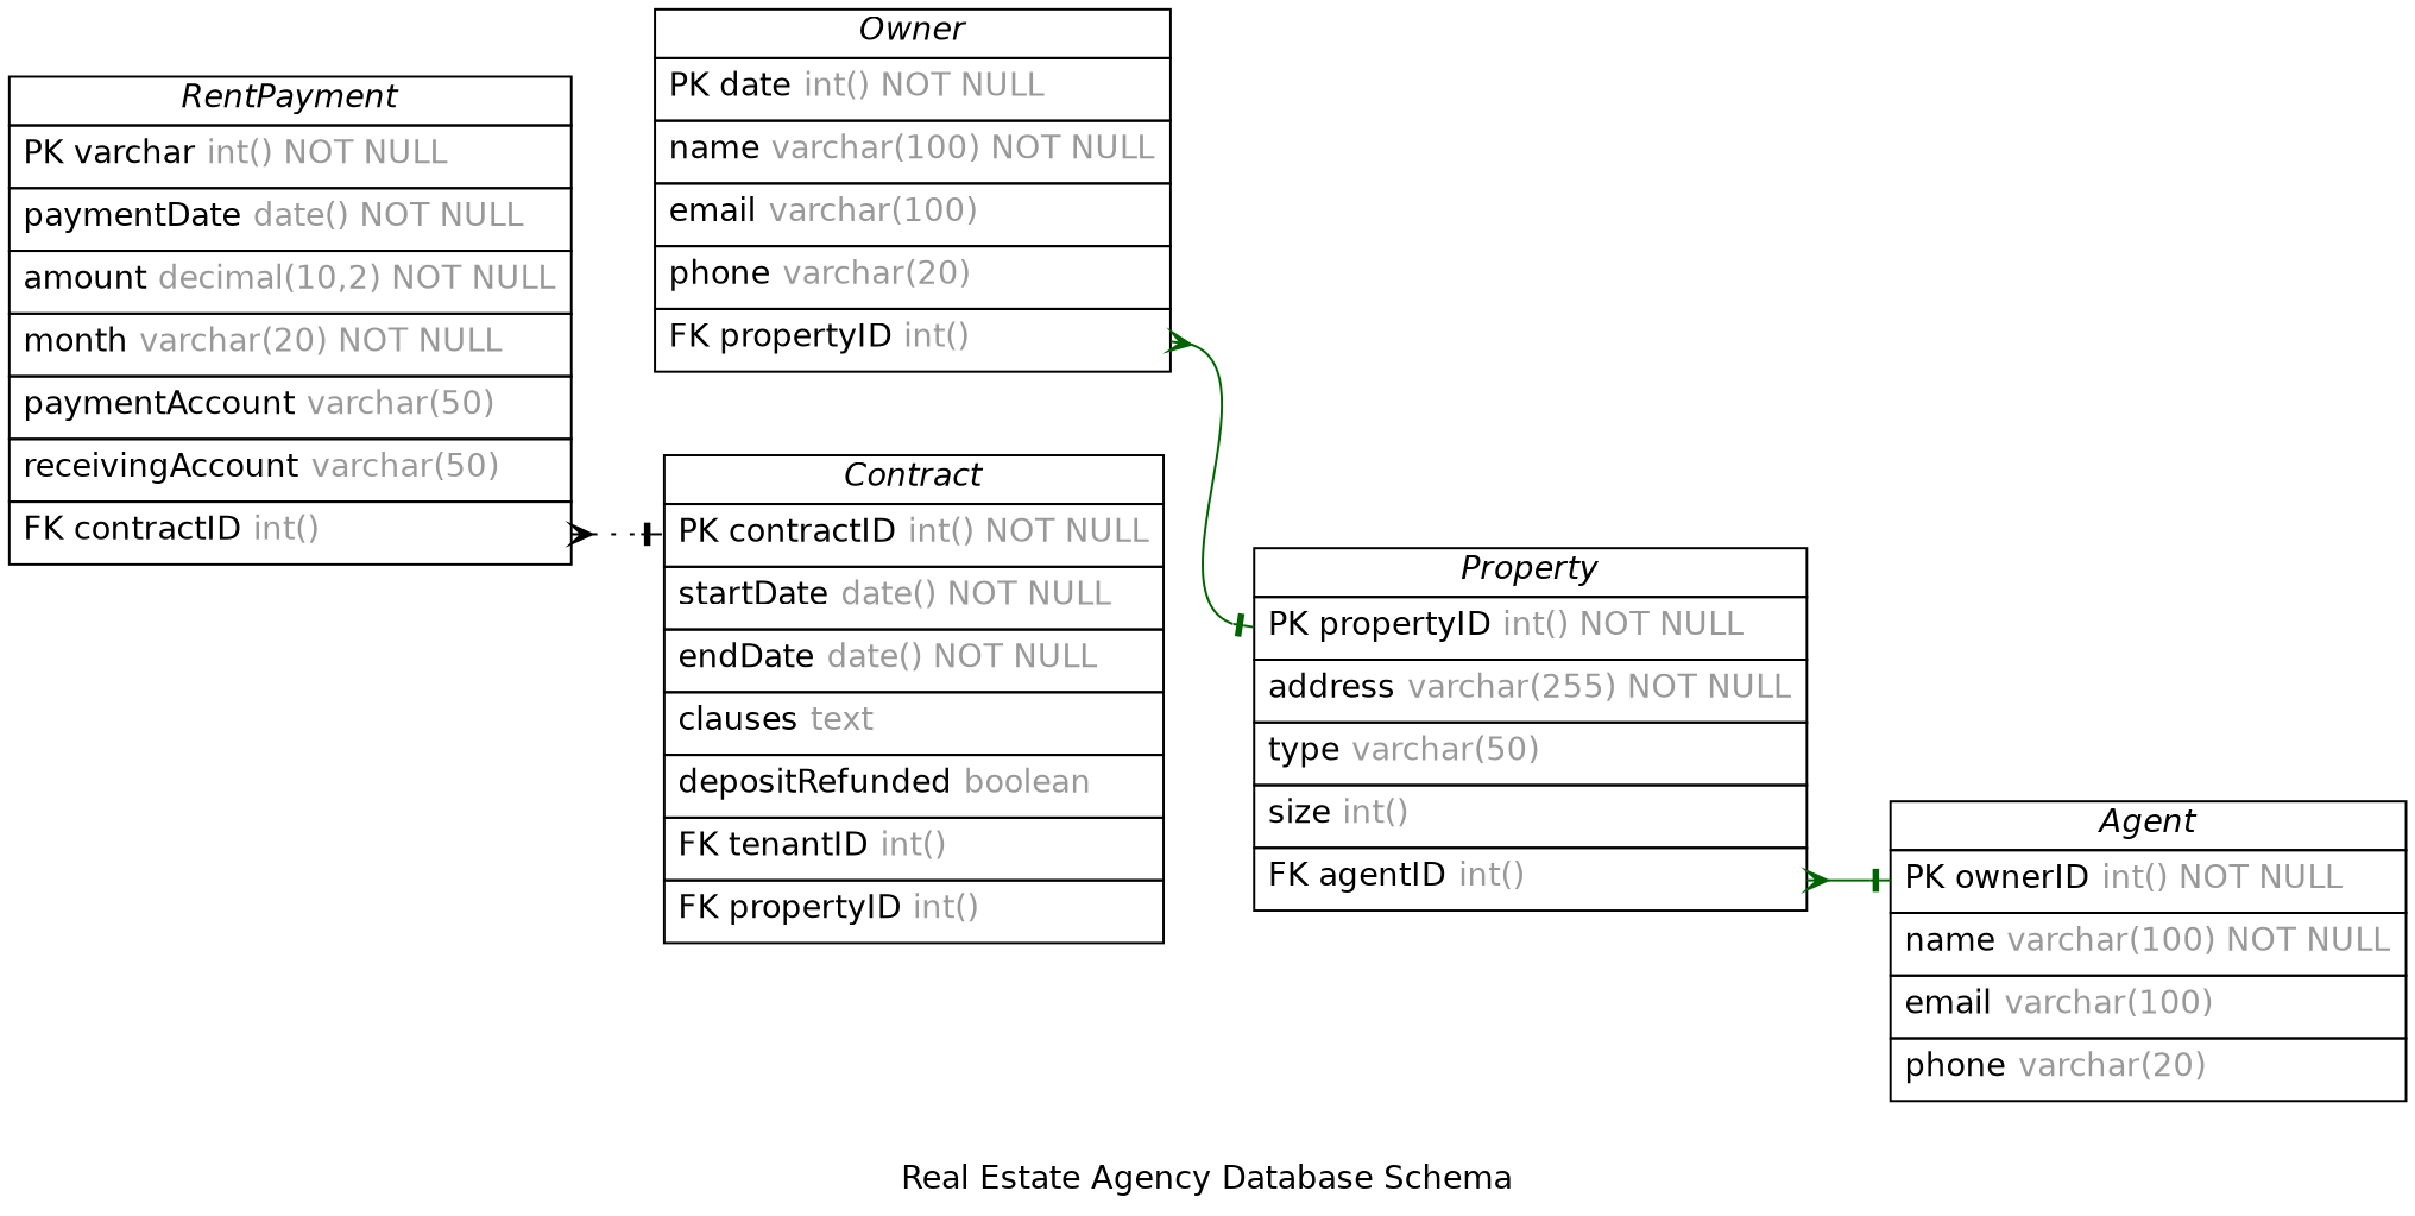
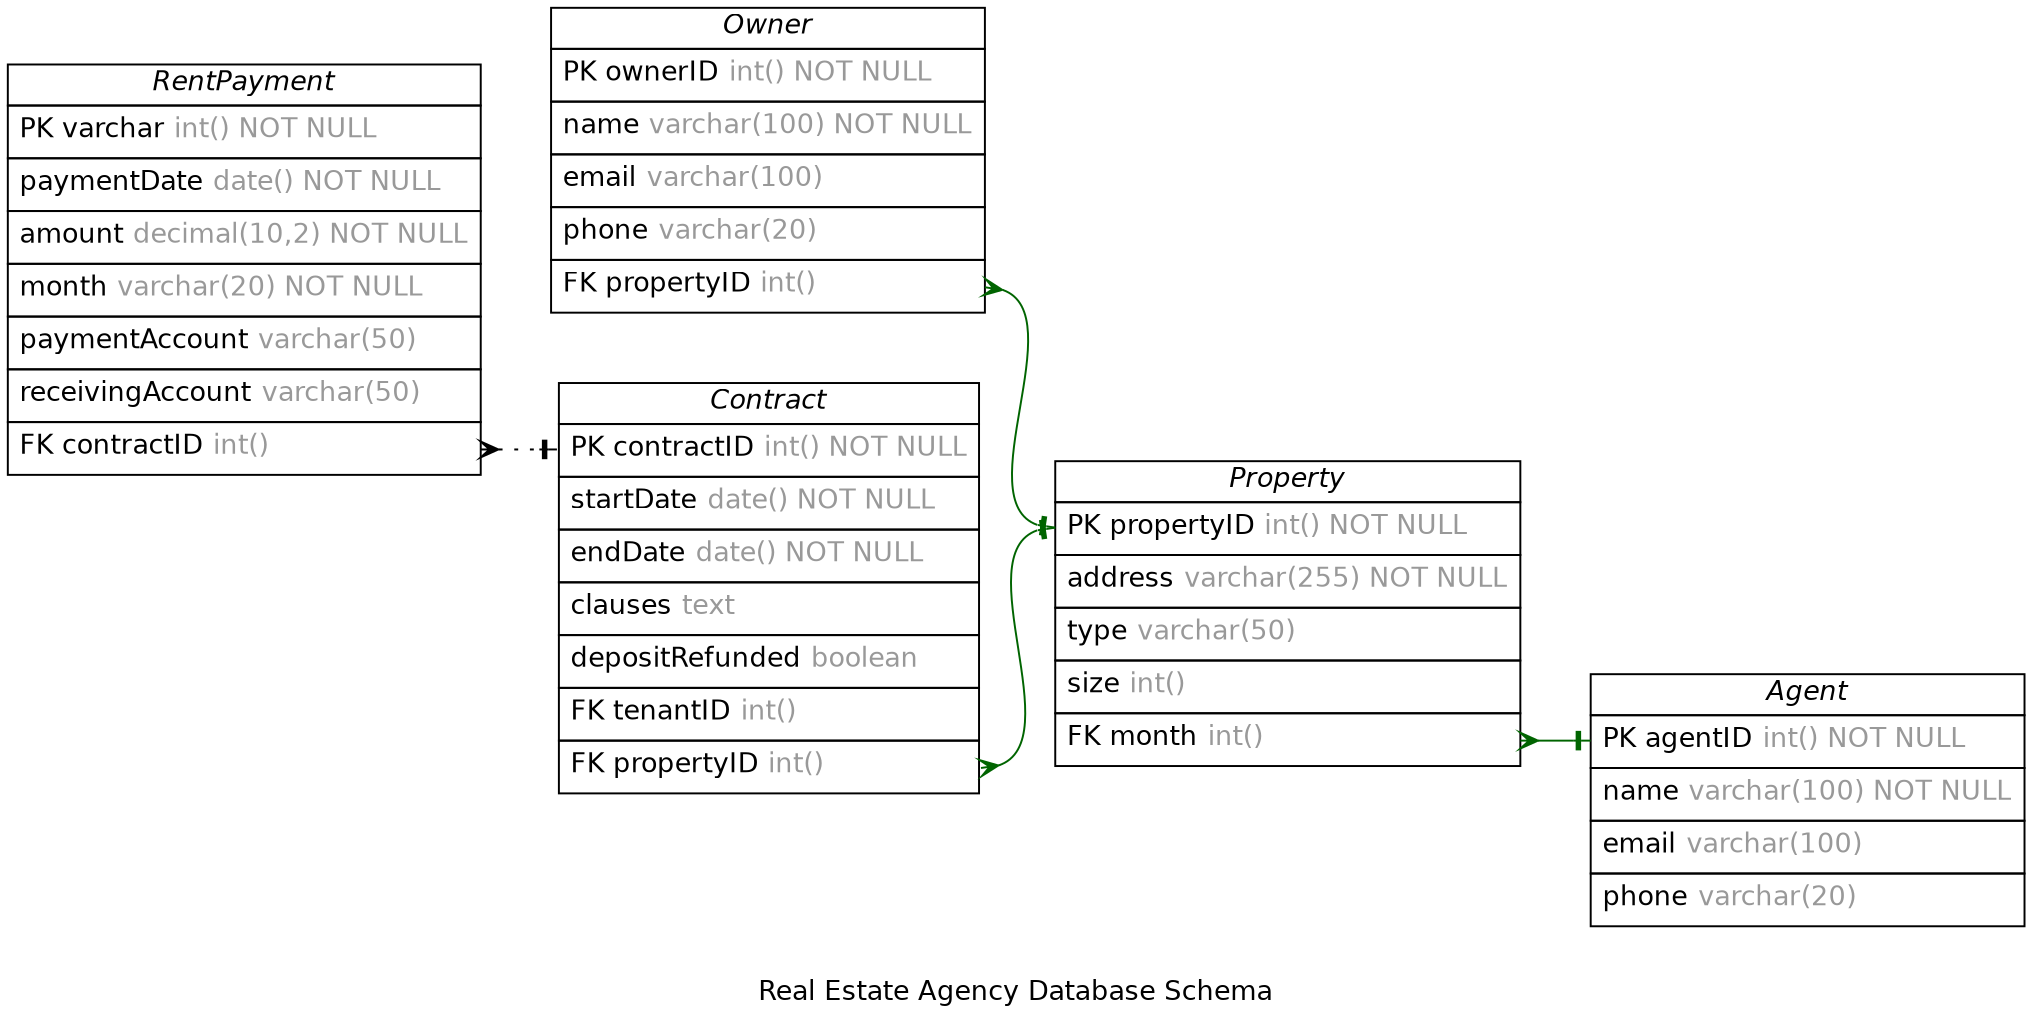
  digraph {
    concentrate=true
    fontname=Helvetica
    label="Real Estate Agency Database Schema"
    nodesep=0.5
    rankdir=LR
    splines=spline
    node [fontname=Helvetica shape=plain]
    edge [arrowhead=noneotee arrowsize=0.9 arrowtail=ocrow color=darkgreen dir=both fontname=Helvetica fontsize=12 headport=propertyID labelangle=32 labeldistance=1.8 penwidth=1.0 style=bold tailport=propertyID]
-   n1 [label=<         <table border="0" cellborder="1" cellspacing="0" >         <tr><td><i>Agent</i></td></tr>         <tr><td port="agentID" align="left" cellpadding="5">PK ownerID <font color="grey60">int() NOT NULL</font></td></tr>         <tr><td port="name" align="left" cellpadding="5">name <font color="grey60">varchar(100) NOT NULL</font></td></tr>         <tr><td port="email" align="left" cellpadding="5">email <font color="grey60">varchar(100)</font></td></tr>         <tr><td port="phone" align="left" cellpadding="5">phone <font color="grey60">varchar(20)</font></td></tr>     </table>>]
-   n2 [label=<         <table border="0" cellborder="1" cellspacing="0" >         <tr><td><i>Property</i></td></tr>         <tr><td port="propertyID" align="left" cellpadding="5">PK propertyID <font color="grey60">int() NOT NULL</font></td></tr>         <tr><td port="address" align="left" cellpadding="5">address <font color="grey60">varchar(255) NOT NULL</font></td></tr>         <tr><td port="type" align="left" cellpadding="5">type <font color="grey60">varchar(50)</font></td></tr>         <tr><td port="size" align="left" cellpadding="5">size <font color="grey60">int()</font></td></tr>         <tr><td port="agentID" align="left" cellpadding="5">FK agentID <font color="grey60">int()</font></td></tr>     </table>>]
-   n3 [label=<         <table border="0" cellborder="1" cellspacing="0" >         <tr><td><i>Owner</i></td></tr>         <tr><td port="ownerID" align="left" cellpadding="5">PK date <font color="grey60">int() NOT NULL</font></td></tr>         <tr><td port="name" align="left" cellpadding="5">name <font color="grey60">varchar(100) NOT NULL</font></td></tr>         <tr><td port="email" align="left" cellpadding="5">email <font color="grey60">varchar(100)</font></td></tr>         <tr><td port="phone" align="left" cellpadding="5">phone <font color="grey60">varchar(20)</font></td></tr>         <tr><td port="propertyID" align="left" cellpadding="5">FK propertyID <font color="grey60">int()</font></td></tr>     </table>>]
+   n1 [label=<         <table border="0" cellborder="1" cellspacing="0" >         <tr><td><i>Agent</i></td></tr>         <tr><td port="agentID" align="left" cellpadding="5">PK agentID <font color="grey60">int() NOT NULL</font></td></tr>         <tr><td port="name" align="left" cellpadding="5">name <font color="grey60">varchar(100) NOT NULL</font></td></tr>         <tr><td port="email" align="left" cellpadding="5">email <font color="grey60">varchar(100)</font></td></tr>         <tr><td port="phone" align="left" cellpadding="5">phone <font color="grey60">varchar(20)</font></td></tr>     </table>>]
+   n2 [label=<         <table border="0" cellborder="1" cellspacing="0" >         <tr><td><i>Property</i></td></tr>         <tr><td port="propertyID" align="left" cellpadding="5">PK propertyID <font color="grey60">int() NOT NULL</font></td></tr>         <tr><td port="address" align="left" cellpadding="5">address <font color="grey60">varchar(255) NOT NULL</font></td></tr>         <tr><td port="type" align="left" cellpadding="5">type <font color="grey60">varchar(50)</font></td></tr>         <tr><td port="size" align="left" cellpadding="5">size <font color="grey60">int()</font></td></tr>         <tr><td port="agentID" align="left" cellpadding="5">FK month <font color="grey60">int()</font></td></tr>     </table>>]
+   n3 [label=<         <table border="0" cellborder="1" cellspacing="0" >         <tr><td><i>Owner</i></td></tr>         <tr><td port="ownerID" align="left" cellpadding="5">PK ownerID <font color="grey60">int() NOT NULL</font></td></tr>         <tr><td port="name" align="left" cellpadding="5">name <font color="grey60">varchar(100) NOT NULL</font></td></tr>         <tr><td port="email" align="left" cellpadding="5">email <font color="grey60">varchar(100)</font></td></tr>         <tr><td port="phone" align="left" cellpadding="5">phone <font color="grey60">varchar(20)</font></td></tr>         <tr><td port="propertyID" align="left" cellpadding="5">FK propertyID <font color="grey60">int()</font></td></tr>     </table>>]
    n4 [label=<         <table border="0" cellborder="1" cellspacing="0" >         <tr><td><i>Contract</i></td></tr>         <tr><td port="contractID" align="left" cellpadding="5">PK contractID <font color="grey60">int() NOT NULL</font></td></tr>         <tr><td port="startDate" align="left" cellpadding="5">startDate <font color="grey60">date() NOT NULL</font></td></tr>         <tr><td port="endDate" align="left" cellpadding="5">endDate <font color="grey60">date() NOT NULL</font></td></tr>         <tr><td port="clauses" align="left" cellpadding="5">clauses <font color="grey60">text</font></td></tr>         <tr><td port="depositRefunded" align="left" cellpadding="5">depositRefunded <font color="grey60">boolean</font></td></tr>         <tr><td port="tenantID" align="left" cellpadding="5">FK tenantID <font color="grey60">int()</font></td></tr>         <tr><td port="propertyID" align="left" cellpadding="5">FK propertyID <font color="grey60">int()</font></td></tr>     </table>>]
    n5 [label=<         <table border="0" cellborder="1" cellspacing="0" >         <tr><td><i>RentPayment</i></td></tr>         <tr><td port="paymentID" align="left" cellpadding="5">PK varchar <font color="grey60">int() NOT NULL</font></td></tr>         <tr><td port="paymentDate" align="left" cellpadding="5">paymentDate <font color="grey60">date() NOT NULL</font></td></tr>         <tr><td port="amount" align="left" cellpadding="5">amount <font color="grey60">decimal(10,2) NOT NULL</font></td></tr>         <tr><td port="month" align="left" cellpadding="5">month <font color="grey60">varchar(20) NOT NULL</font></td></tr>         <tr><td port="paymentAccount" align="left" cellpadding="5">paymentAccount <font color="grey60">varchar(50)</font></td></tr>         <tr><td port="receivingAccount" align="left" cellpadding="5">receivingAccount <font color="grey60">varchar(50)</font></td></tr>         <tr><td port="contractID" align="left" cellpadding="5">FK contractID <font color="grey60">int()</font></td></tr>     </table>>]
    n2 -> n1 [headport=agentID tailport=agentID]
    n3 -> n2
+   n4 -> n2
    n5 -> n4 [color=black headport=contractID style=dotted tailport=contractID]
  }
